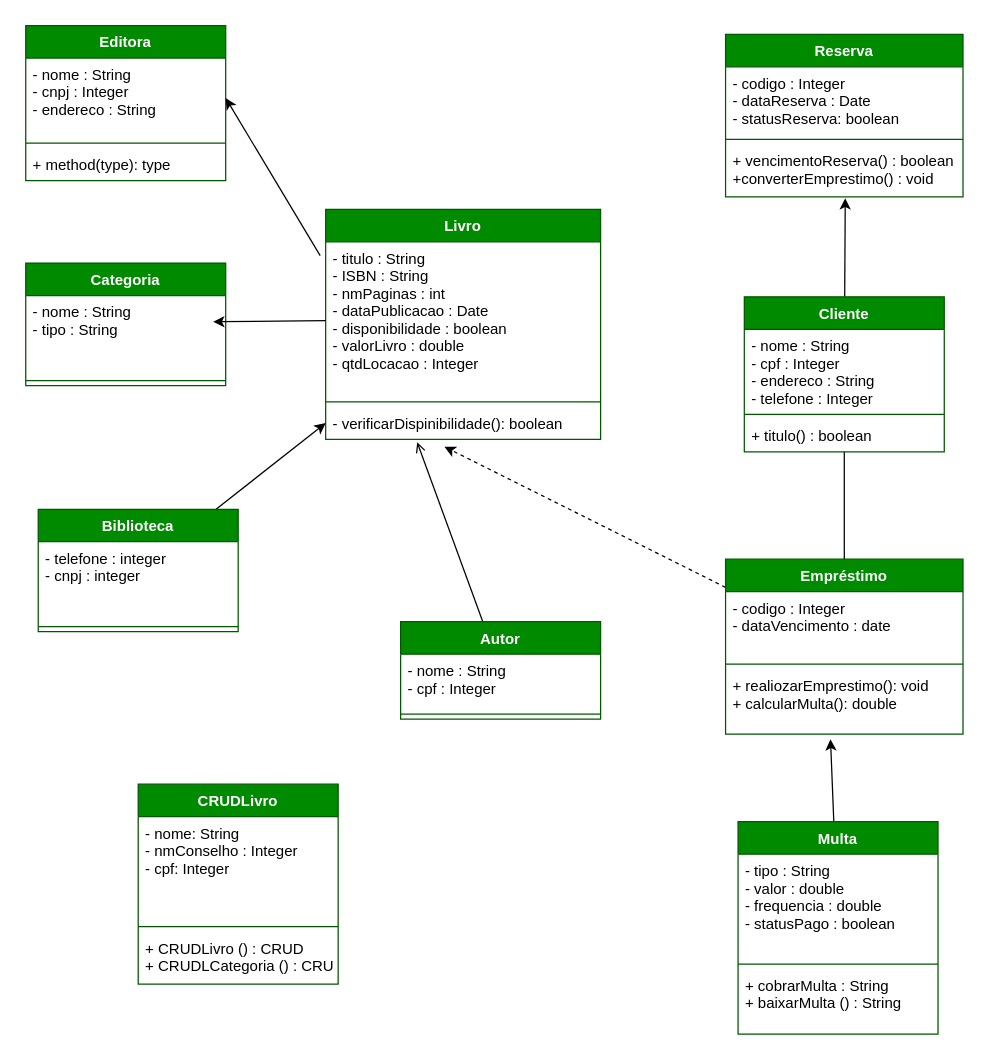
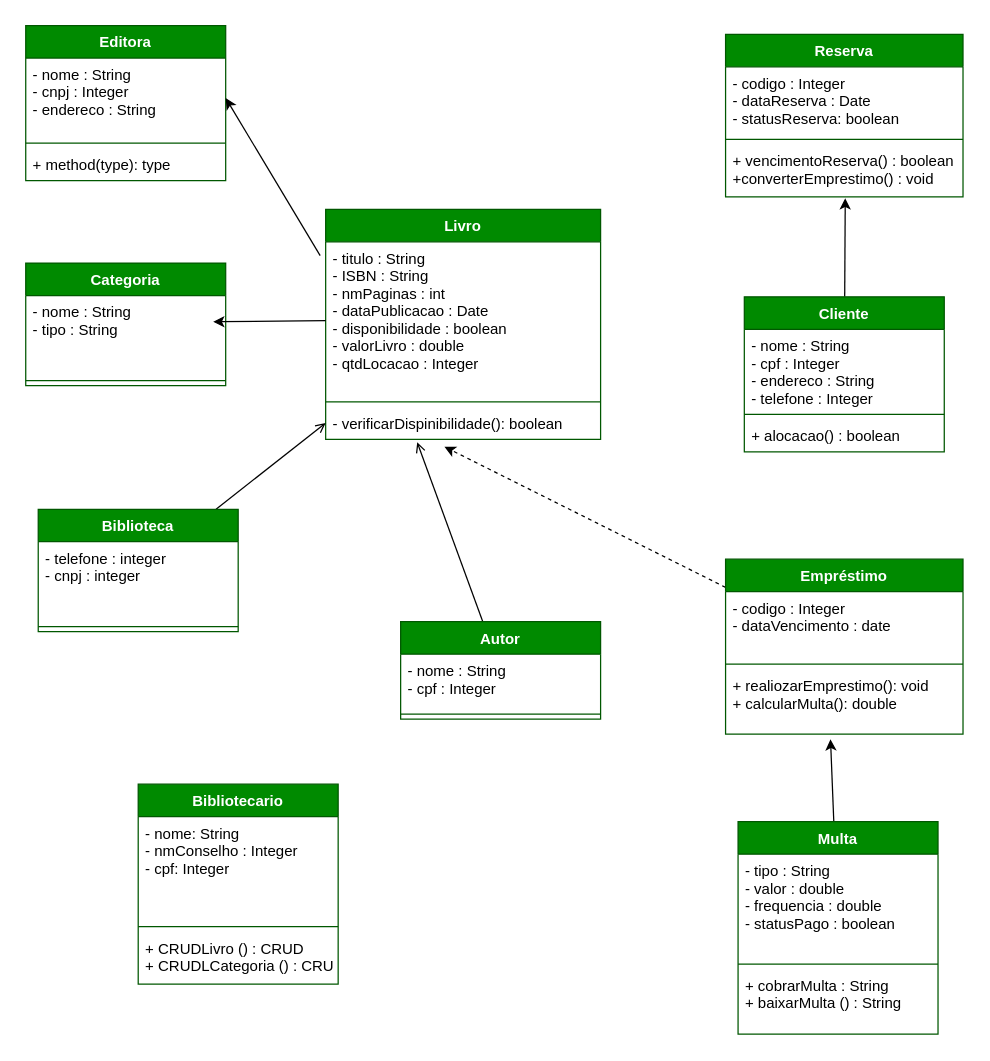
  <mxCell id="0" />
  <mxCell id="1" parent="0" />
  <mxCell id="2" value="Livro" style="swimlane;fontStyle=1;align=center;verticalAlign=top;childLayout=stackLayout;horizontal=1;startSize=26;horizontalStack=0;resizeParent=1;resizeParentMax=0;resizeLast=0;collapsible=1;marginBottom=0;fillColor=#008a00;fontColor=#ffffff;strokeColor=#005700;" vertex="1" parent="1"><mxGeometry x="260" y="167" width="220" height="184" as="geometry"><mxRectangle x="120" y="194" width="70" height="30" as="alternateBounds" /></mxGeometry></mxCell>
  <mxCell id="3" value="- titulo : String&#10;- ISBN : String&#10;- nmPaginas : int&#10;- dataPublicacao : Date&#10;- disponibilidade : boolean&#10;- valorLivro : double&#10;- qtdLocacao : Integer" style="text;strokeColor=none;fillColor=none;align=left;verticalAlign=top;spacingLeft=4;spacingRight=4;overflow=hidden;rotatable=0;points=[[0,0.5],[1,0.5]];portConstraint=eastwest;" vertex="1" parent="2"><mxGeometry y="26" width="220" height="124" as="geometry" /></mxCell>
  <mxCell id="4" value="" style="line;strokeWidth=1;fillColor=none;align=left;verticalAlign=middle;spacingTop=-1;spacingLeft=3;spacingRight=3;rotatable=0;labelPosition=right;points=[];portConstraint=eastwest;strokeColor=inherit;" vertex="1" parent="2"><mxGeometry y="150" width="220" height="8" as="geometry" /></mxCell>
  <mxCell id="5" value="- verificarDispinibilidade(): boolean" style="text;strokeColor=none;fillColor=none;align=left;verticalAlign=top;spacingLeft=4;spacingRight=4;overflow=hidden;rotatable=0;points=[[0,0.5],[1,0.5]];portConstraint=eastwest;" vertex="1" parent="2"><mxGeometry y="158" width="220" height="26" as="geometry" /></mxCell>
- <mxCell id="6" style="edgeStyle=none;html=1;" edge="1" parent="1" source="8" target="18"><mxGeometry relative="1" as="geometry" /></mxCell>
  <mxCell id="7" style="edgeStyle=none;html=1;entryX=0.504;entryY=1.028;entryDx=0;entryDy=0;entryPerimeter=0;" edge="1" parent="1" source="8" target="35"><mxGeometry relative="1" as="geometry" /></mxCell>
  <mxCell id="8" value="Cliente" style="swimlane;fontStyle=1;align=center;verticalAlign=top;childLayout=stackLayout;horizontal=1;startSize=26;horizontalStack=0;resizeParent=1;resizeParentMax=0;resizeLast=0;collapsible=1;marginBottom=0;fillColor=#008a00;fontColor=#ffffff;strokeColor=#005700;" vertex="1" parent="1"><mxGeometry x="595" y="237" width="160" height="124" as="geometry"><mxRectangle x="120" y="194" width="70" height="30" as="alternateBounds" /></mxGeometry></mxCell>
  <mxCell id="9" value="- nome : String&#10;- cpf : Integer&#10;- endereco : String&#10;- telefone : Integer" style="text;strokeColor=none;fillColor=none;align=left;verticalAlign=top;spacingLeft=4;spacingRight=4;overflow=hidden;rotatable=0;points=[[0,0.5],[1,0.5]];portConstraint=eastwest;" vertex="1" parent="8"><mxGeometry y="26" width="160" height="64" as="geometry" /></mxCell>
  <mxCell id="10" value="" style="line;strokeWidth=1;fillColor=none;align=left;verticalAlign=middle;spacingTop=-1;spacingLeft=3;spacingRight=3;rotatable=0;labelPosition=right;points=[];portConstraint=eastwest;strokeColor=inherit;" vertex="1" parent="8"><mxGeometry y="90" width="160" height="8" as="geometry" /></mxCell>
- <mxCell id="11" value="+ titulo() : boolean" style="text;strokeColor=none;fillColor=none;align=left;verticalAlign=top;spacingLeft=4;spacingRight=4;overflow=hidden;rotatable=0;points=[[0,0.5],[1,0.5]];portConstraint=eastwest;" vertex="1" parent="8"><mxGeometry y="98" width="160" height="26" as="geometry" /></mxCell>
- <mxCell id="12" value="CRUDLivro" style="swimlane;fontStyle=1;align=center;verticalAlign=top;childLayout=stackLayout;horizontal=1;startSize=26;horizontalStack=0;resizeParent=1;resizeParentMax=0;resizeLast=0;collapsible=1;marginBottom=0;fillColor=#008a00;fontColor=#ffffff;strokeColor=#005700;" vertex="1" parent="1"><mxGeometry x="110" y="627" width="160" height="160" as="geometry"><mxRectangle x="120" y="194" width="70" height="30" as="alternateBounds" /></mxGeometry></mxCell>
+ <mxCell id="11" value="+ alocacao() : boolean" style="text;strokeColor=none;fillColor=none;align=left;verticalAlign=top;spacingLeft=4;spacingRight=4;overflow=hidden;rotatable=0;points=[[0,0.5],[1,0.5]];portConstraint=eastwest;" vertex="1" parent="8"><mxGeometry y="98" width="160" height="26" as="geometry" /></mxCell>
+ <mxCell id="12" value="Bibliotecario" style="swimlane;fontStyle=1;align=center;verticalAlign=top;childLayout=stackLayout;horizontal=1;startSize=26;horizontalStack=0;resizeParent=1;resizeParentMax=0;resizeLast=0;collapsible=1;marginBottom=0;fillColor=#008a00;fontColor=#ffffff;strokeColor=#005700;" vertex="1" parent="1"><mxGeometry x="110" y="627" width="160" height="160" as="geometry"><mxRectangle x="120" y="194" width="70" height="30" as="alternateBounds" /></mxGeometry></mxCell>
  <mxCell id="13" value="- nome: String&#10;- nmConselho : Integer&#10;- cpf: Integer " style="text;strokeColor=none;fillColor=none;align=left;verticalAlign=top;spacingLeft=4;spacingRight=4;overflow=hidden;rotatable=0;points=[[0,0.5],[1,0.5]];portConstraint=eastwest;" vertex="1" parent="12"><mxGeometry y="26" width="160" height="84" as="geometry" /></mxCell>
  <mxCell id="14" value="" style="line;strokeWidth=1;fillColor=none;align=left;verticalAlign=middle;spacingTop=-1;spacingLeft=3;spacingRight=3;rotatable=0;labelPosition=right;points=[];portConstraint=eastwest;strokeColor=inherit;" vertex="1" parent="12"><mxGeometry y="110" width="160" height="8" as="geometry" /></mxCell>
  <mxCell id="15" value="+ CRUDLivro () : CRUD&#10;+ CRUDLCategoria () : CRUD" style="text;strokeColor=none;fillColor=none;align=left;verticalAlign=top;spacingLeft=4;spacingRight=4;overflow=hidden;rotatable=0;points=[[0,0.5],[1,0.5]];portConstraint=eastwest;" vertex="1" parent="12"><mxGeometry y="118" width="160" height="42" as="geometry" /></mxCell>
  <mxCell id="16" style="edgeStyle=none;html=1;entryX=0.432;entryY=1.231;entryDx=0;entryDy=0;entryPerimeter=0;dashed=1;" edge="1" parent="1" source="17" target="5"><mxGeometry relative="1" as="geometry" /></mxCell>
  <mxCell id="17" value="Empréstimo" style="swimlane;fontStyle=1;align=center;verticalAlign=top;childLayout=stackLayout;horizontal=1;startSize=26;horizontalStack=0;resizeParent=1;resizeParentMax=0;resizeLast=0;collapsible=1;marginBottom=0;fillColor=#008a00;fontColor=#ffffff;strokeColor=#005700;" vertex="1" parent="1"><mxGeometry x="580" y="447" width="190" height="140" as="geometry"><mxRectangle x="120" y="194" width="70" height="30" as="alternateBounds" /></mxGeometry></mxCell>
  <mxCell id="18" value="- codigo : Integer&#10;- dataVencimento : date" style="text;strokeColor=none;fillColor=none;align=left;verticalAlign=top;spacingLeft=4;spacingRight=4;overflow=hidden;rotatable=0;points=[[0,0.5],[1,0.5]];portConstraint=eastwest;" vertex="1" parent="17"><mxGeometry y="26" width="190" height="54" as="geometry" /></mxCell>
  <mxCell id="19" value="" style="line;strokeWidth=1;fillColor=none;align=left;verticalAlign=middle;spacingTop=-1;spacingLeft=3;spacingRight=3;rotatable=0;labelPosition=right;points=[];portConstraint=eastwest;strokeColor=inherit;" vertex="1" parent="17"><mxGeometry y="80" width="190" height="8" as="geometry" /></mxCell>
  <mxCell id="20" value="+ realiozarEmprestimo(): void&#10;+ calcularMulta(): double" style="text;strokeColor=none;fillColor=none;align=left;verticalAlign=top;spacingLeft=4;spacingRight=4;overflow=hidden;rotatable=0;points=[[0,0.5],[1,0.5]];portConstraint=eastwest;" vertex="1" parent="17"><mxGeometry y="88" width="190" height="52" as="geometry" /></mxCell>
  <mxCell id="21" value="Categoria" style="swimlane;fontStyle=1;align=center;verticalAlign=top;childLayout=stackLayout;horizontal=1;startSize=26;horizontalStack=0;resizeParent=1;resizeParentMax=0;resizeLast=0;collapsible=1;marginBottom=0;fillColor=#008a00;fontColor=#ffffff;strokeColor=#005700;" vertex="1" parent="1"><mxGeometry x="20" y="210" width="160" height="98" as="geometry"><mxRectangle x="120" y="194" width="70" height="30" as="alternateBounds" /></mxGeometry></mxCell>
  <mxCell id="22" value="- nome : String&#10;- tipo : String" style="text;strokeColor=none;fillColor=none;align=left;verticalAlign=top;spacingLeft=4;spacingRight=4;overflow=hidden;rotatable=0;points=[[0,0.5],[1,0.5]];portConstraint=eastwest;" vertex="1" parent="21"><mxGeometry y="26" width="160" height="64" as="geometry" /></mxCell>
  <mxCell id="23" value="" style="line;strokeWidth=1;fillColor=none;align=left;verticalAlign=middle;spacingTop=-1;spacingLeft=3;spacingRight=3;rotatable=0;labelPosition=right;points=[];portConstraint=eastwest;strokeColor=inherit;" vertex="1" parent="21"><mxGeometry y="90" width="160" height="8" as="geometry" /></mxCell>
  <mxCell id="24" style="edgeStyle=none;html=1;entryX=0.333;entryY=1.095;entryDx=0;entryDy=0;entryPerimeter=0;endArrow=open;" edge="1" parent="1" source="25" target="5"><mxGeometry relative="1" as="geometry" /></mxCell>
  <mxCell id="25" value="Autor" style="swimlane;fontStyle=1;align=center;verticalAlign=top;childLayout=stackLayout;horizontal=1;startSize=26;horizontalStack=0;resizeParent=1;resizeParentMax=0;resizeLast=0;collapsible=1;marginBottom=0;fillColor=#008a00;fontColor=#ffffff;strokeColor=#005700;" vertex="1" parent="1"><mxGeometry x="320" y="497" width="160" height="78" as="geometry"><mxRectangle x="120" y="194" width="70" height="30" as="alternateBounds" /></mxGeometry></mxCell>
  <mxCell id="26" value="- nome : String&#10;- cpf : Integer" style="text;strokeColor=none;fillColor=none;align=left;verticalAlign=top;spacingLeft=4;spacingRight=4;overflow=hidden;rotatable=0;points=[[0,0.5],[1,0.5]];portConstraint=eastwest;" vertex="1" parent="25"><mxGeometry y="26" width="160" height="44" as="geometry" /></mxCell>
  <mxCell id="27" value="" style="line;strokeWidth=1;fillColor=none;align=left;verticalAlign=middle;spacingTop=-1;spacingLeft=3;spacingRight=3;rotatable=0;labelPosition=right;points=[];portConstraint=eastwest;strokeColor=inherit;" vertex="1" parent="25"><mxGeometry y="70" width="160" height="8" as="geometry" /></mxCell>
  <mxCell id="28" value="Editora" style="swimlane;fontStyle=1;align=center;verticalAlign=top;childLayout=stackLayout;horizontal=1;startSize=26;horizontalStack=0;resizeParent=1;resizeParentMax=0;resizeLast=0;collapsible=1;marginBottom=0;fillColor=#008a00;fontColor=#ffffff;strokeColor=#005700;" vertex="1" parent="1"><mxGeometry x="20" y="20" width="160" height="124" as="geometry"><mxRectangle x="120" y="194" width="70" height="30" as="alternateBounds" /></mxGeometry></mxCell>
  <mxCell id="29" value="- nome : String&#10;- cnpj : Integer&#10;- endereco : String&#10;" style="text;strokeColor=none;fillColor=none;align=left;verticalAlign=top;spacingLeft=4;spacingRight=4;overflow=hidden;rotatable=0;points=[[0,0.5],[1,0.5]];portConstraint=eastwest;" vertex="1" parent="28"><mxGeometry y="26" width="160" height="64" as="geometry" /></mxCell>
  <mxCell id="30" value="" style="line;strokeWidth=1;fillColor=none;align=left;verticalAlign=middle;spacingTop=-1;spacingLeft=3;spacingRight=3;rotatable=0;labelPosition=right;points=[];portConstraint=eastwest;strokeColor=inherit;" vertex="1" parent="28"><mxGeometry y="90" width="160" height="8" as="geometry" /></mxCell>
  <mxCell id="31" value="+ method(type): type" style="text;strokeColor=none;fillColor=none;align=left;verticalAlign=top;spacingLeft=4;spacingRight=4;overflow=hidden;rotatable=0;points=[[0,0.5],[1,0.5]];portConstraint=eastwest;" vertex="1" parent="28"><mxGeometry y="98" width="160" height="26" as="geometry" /></mxCell>
  <mxCell id="32" value="Reserva" style="swimlane;fontStyle=1;align=center;verticalAlign=top;childLayout=stackLayout;horizontal=1;startSize=26;horizontalStack=0;resizeParent=1;resizeParentMax=0;resizeLast=0;collapsible=1;marginBottom=0;fillColor=#008a00;fontColor=#ffffff;strokeColor=#005700;" vertex="1" parent="1"><mxGeometry x="580" y="27" width="190" height="130" as="geometry"><mxRectangle x="120" y="194" width="70" height="30" as="alternateBounds" /></mxGeometry></mxCell>
  <mxCell id="33" value="- codigo : Integer&#10;- dataReserva : Date&#10;- statusReserva: boolean" style="text;strokeColor=none;fillColor=none;align=left;verticalAlign=top;spacingLeft=4;spacingRight=4;overflow=hidden;rotatable=0;points=[[0,0.5],[1,0.5]];portConstraint=eastwest;" vertex="1" parent="32"><mxGeometry y="26" width="190" height="54" as="geometry" /></mxCell>
  <mxCell id="34" value="" style="line;strokeWidth=1;fillColor=none;align=left;verticalAlign=middle;spacingTop=-1;spacingLeft=3;spacingRight=3;rotatable=0;labelPosition=right;points=[];portConstraint=eastwest;strokeColor=inherit;" vertex="1" parent="32"><mxGeometry y="80" width="190" height="8" as="geometry" /></mxCell>
  <mxCell id="35" value="+ vencimentoReserva() : boolean&#10;+converterEmprestimo() : void" style="text;strokeColor=none;fillColor=none;align=left;verticalAlign=top;spacingLeft=4;spacingRight=4;overflow=hidden;rotatable=0;points=[[0,0.5],[1,0.5]];portConstraint=eastwest;" vertex="1" parent="32"><mxGeometry y="88" width="190" height="42" as="geometry" /></mxCell>
  <mxCell id="36" style="edgeStyle=none;html=1;entryX=0.442;entryY=1.079;entryDx=0;entryDy=0;entryPerimeter=0;" edge="1" parent="1" source="37" target="20"><mxGeometry relative="1" as="geometry" /></mxCell>
  <mxCell id="37" value="Multa" style="swimlane;fontStyle=1;align=center;verticalAlign=top;childLayout=stackLayout;horizontal=1;startSize=26;horizontalStack=0;resizeParent=1;resizeParentMax=0;resizeLast=0;collapsible=1;marginBottom=0;fillColor=#008a00;fontColor=#ffffff;strokeColor=#005700;" vertex="1" parent="1"><mxGeometry x="590" y="657" width="160" height="170" as="geometry"><mxRectangle x="120" y="194" width="70" height="30" as="alternateBounds" /></mxGeometry></mxCell>
  <mxCell id="38" value="- tipo : String&#10;- valor : double&#10;- frequencia : double&#10;- statusPago : boolean&#10;" style="text;strokeColor=none;fillColor=none;align=left;verticalAlign=top;spacingLeft=4;spacingRight=4;overflow=hidden;rotatable=0;points=[[0,0.5],[1,0.5]];portConstraint=eastwest;" vertex="1" parent="37"><mxGeometry y="26" width="160" height="84" as="geometry" /></mxCell>
  <mxCell id="39" value="" style="line;strokeWidth=1;fillColor=none;align=left;verticalAlign=middle;spacingTop=-1;spacingLeft=3;spacingRight=3;rotatable=0;labelPosition=right;points=[];portConstraint=eastwest;strokeColor=inherit;" vertex="1" parent="37"><mxGeometry y="110" width="160" height="8" as="geometry" /></mxCell>
  <mxCell id="40" value="+ cobrarMulta : String&#10;+ baixarMulta () : String" style="text;strokeColor=none;fillColor=none;align=left;verticalAlign=top;spacingLeft=4;spacingRight=4;overflow=hidden;rotatable=0;points=[[0,0.5],[1,0.5]];portConstraint=eastwest;" vertex="1" parent="37"><mxGeometry y="118" width="160" height="52" as="geometry" /></mxCell>
- <mxCell id="41" style="edgeStyle=none;html=1;entryX=0;entryY=0.5;entryDx=0;entryDy=0;" edge="1" parent="1" source="42" target="5"><mxGeometry relative="1" as="geometry" /></mxCell>
+ <mxCell id="41" style="edgeStyle=none;html=1;entryX=0;entryY=0.5;entryDx=0;entryDy=0;endArrow=open;" edge="1" parent="1" source="42" target="5"><mxGeometry relative="1" as="geometry" /></mxCell>
  <mxCell id="42" value="Biblioteca" style="swimlane;fontStyle=1;align=center;verticalAlign=top;childLayout=stackLayout;horizontal=1;startSize=26;horizontalStack=0;resizeParent=1;resizeParentMax=0;resizeLast=0;collapsible=1;marginBottom=0;fillColor=#008a00;fontColor=#ffffff;strokeColor=#005700;" vertex="1" parent="1"><mxGeometry x="30" y="407" width="160" height="98" as="geometry"><mxRectangle x="120" y="194" width="70" height="30" as="alternateBounds" /></mxGeometry></mxCell>
  <mxCell id="43" value="- telefone : integer&#10;- cnpj : integer&#10;" style="text;strokeColor=none;fillColor=none;align=left;verticalAlign=top;spacingLeft=4;spacingRight=4;overflow=hidden;rotatable=0;points=[[0,0.5],[1,0.5]];portConstraint=eastwest;" vertex="1" parent="42"><mxGeometry y="26" width="160" height="64" as="geometry" /></mxCell>
  <mxCell id="44" value="" style="line;strokeWidth=1;fillColor=none;align=left;verticalAlign=middle;spacingTop=-1;spacingLeft=3;spacingRight=3;rotatable=0;labelPosition=right;points=[];portConstraint=eastwest;strokeColor=inherit;" vertex="1" parent="42"><mxGeometry y="90" width="160" height="8" as="geometry" /></mxCell>
  <mxCell id="45" style="edgeStyle=none;html=1;" edge="1" parent="1" source="3"><mxGeometry relative="1" as="geometry"><mxPoint x="170" y="257" as="targetPoint" /></mxGeometry></mxCell>
  <mxCell id="46" style="edgeStyle=none;html=1;entryX=1;entryY=0.5;entryDx=0;entryDy=0;exitX=-0.02;exitY=0.089;exitDx=0;exitDy=0;exitPerimeter=0;" edge="1" parent="1" source="3" target="29"><mxGeometry relative="1" as="geometry"><mxPoint x="250" y="207" as="sourcePoint" /></mxGeometry></mxCell>
